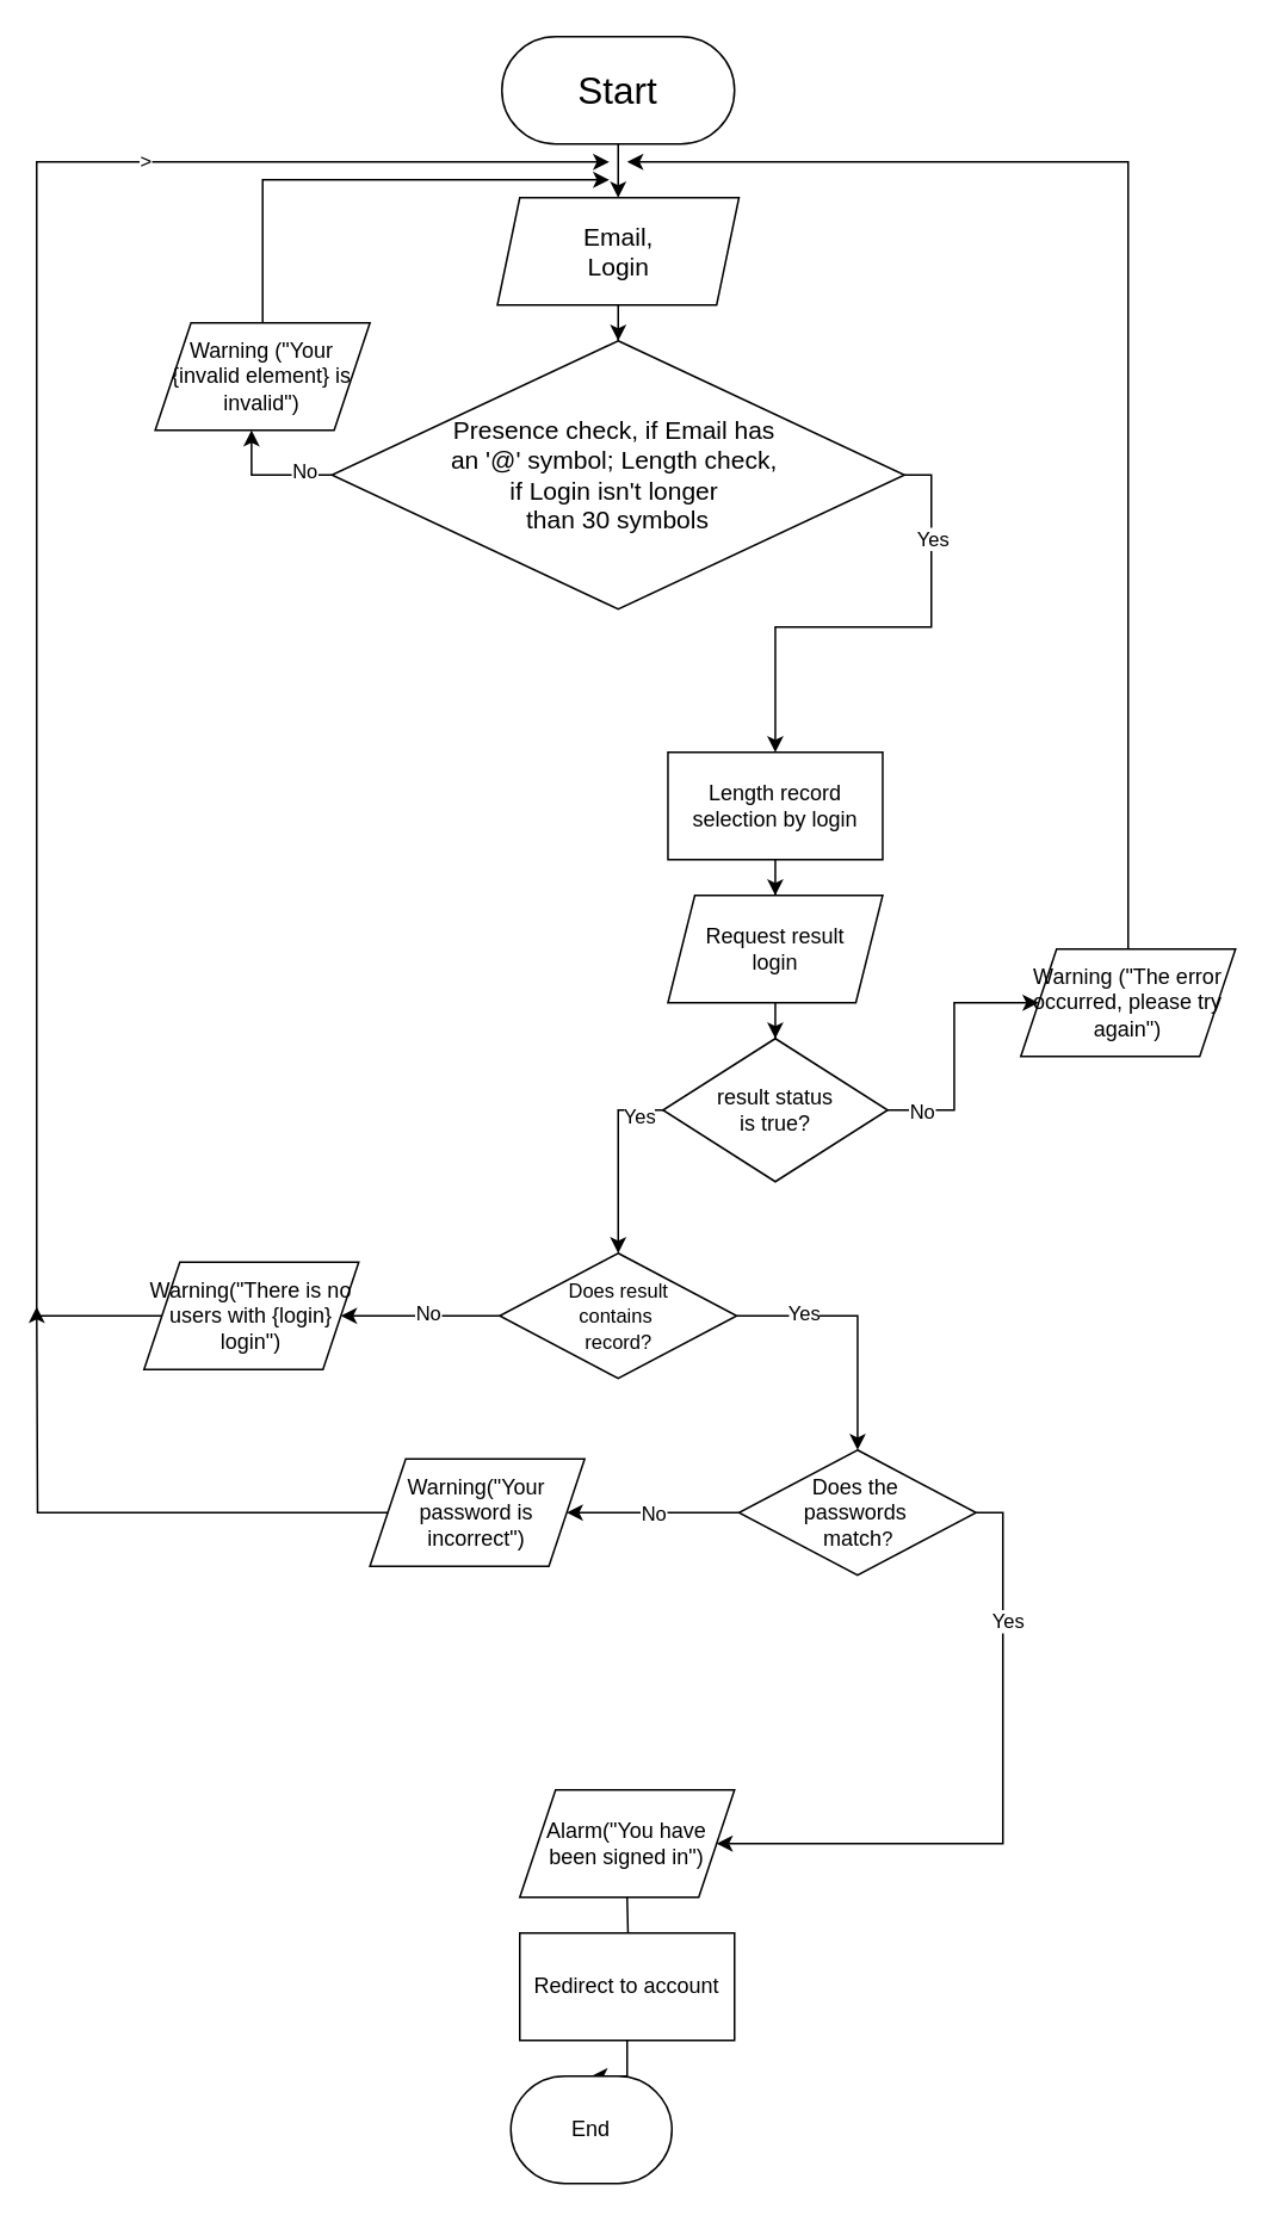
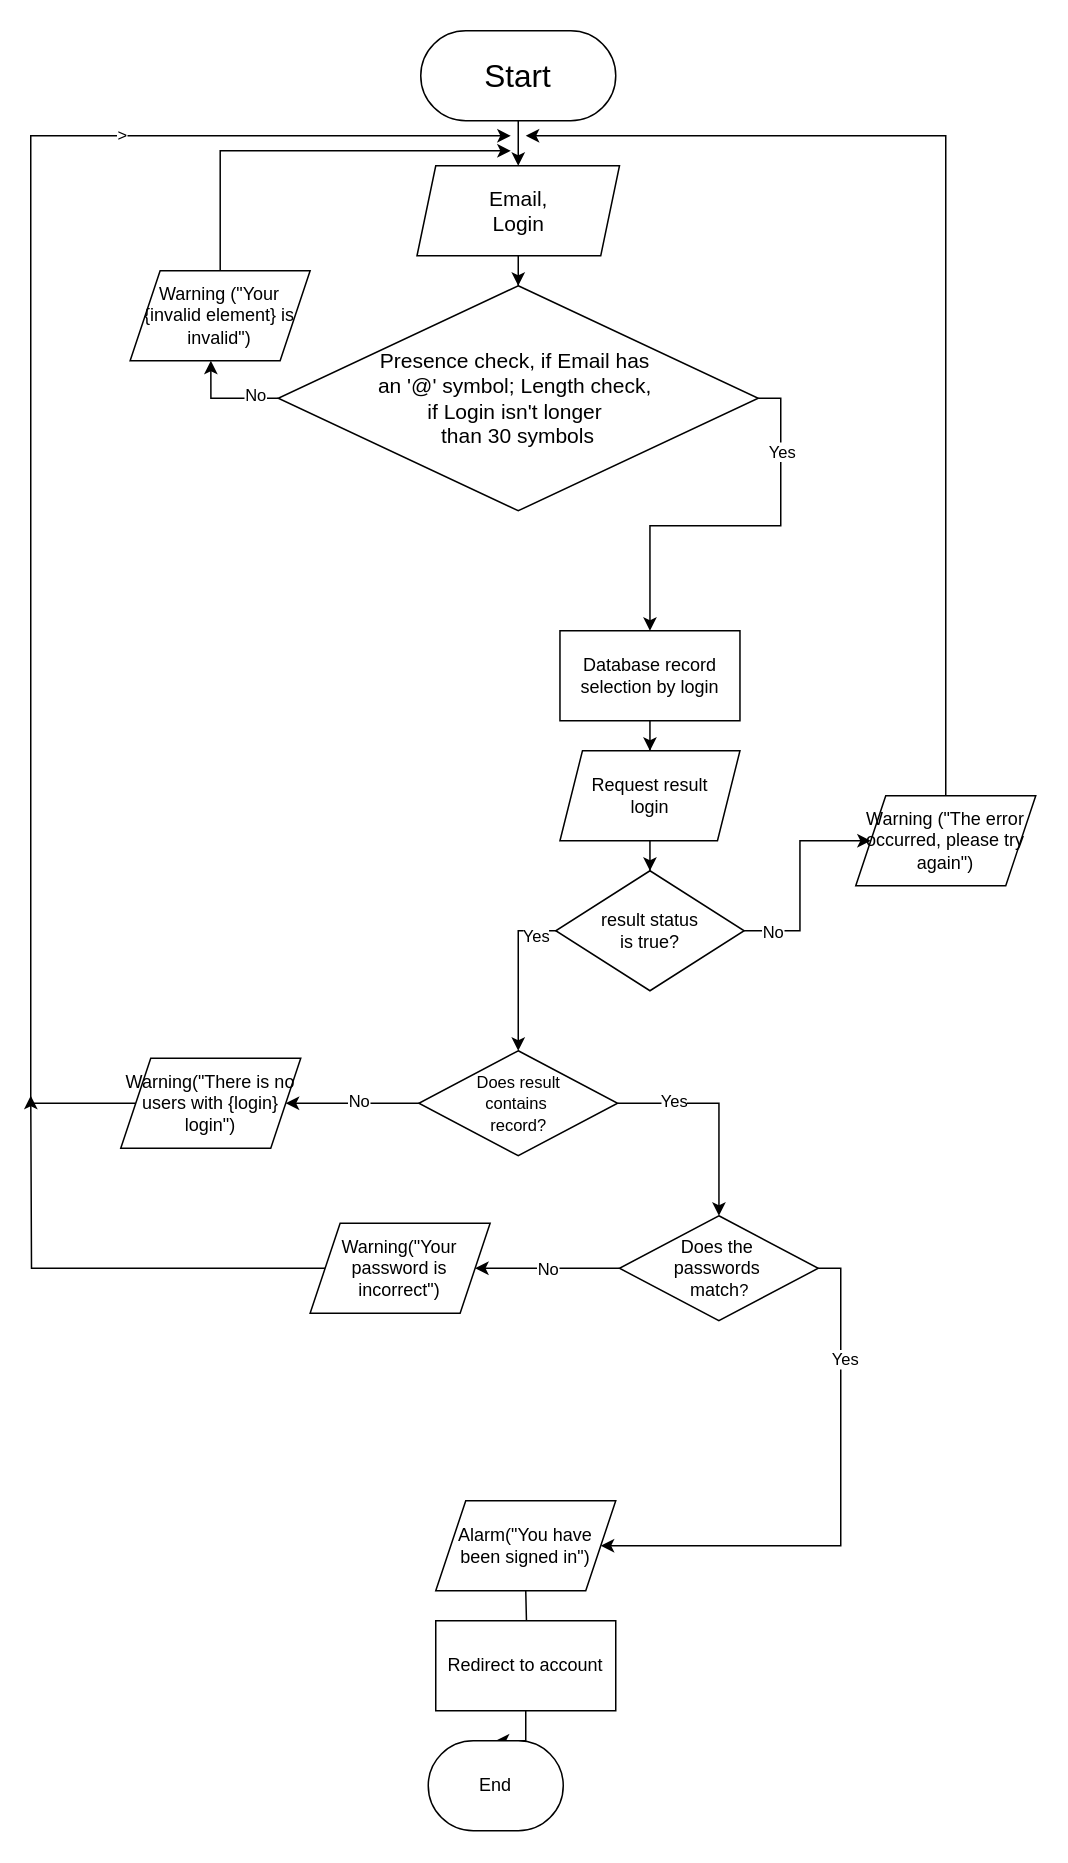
  <mxCell id="0" />
  <mxCell id="1" parent="0" />
  <mxCell id="2" style="edgeStyle=orthogonalEdgeStyle;rounded=0;orthogonalLoop=1;jettySize=auto;html=1;entryX=0.5;entryY=0;entryDx=0;entryDy=0;" parent="1" source="3" target="5" edge="1"><mxGeometry relative="1" as="geometry" /></mxCell>
  <mxCell id="3" value="&lt;font style=&quot;font-size: 21px;&quot;&gt;Start&lt;/font&gt;" style="rounded=1;whiteSpace=wrap;html=1;glass=0;shadow=0;arcSize=50;" parent="1" vertex="1"><mxGeometry x="280" y="20" width="130" height="60" as="geometry" /></mxCell>
  <mxCell id="4" value="" style="edgeStyle=orthogonalEdgeStyle;rounded=0;orthogonalLoop=1;jettySize=auto;html=1;entryX=0.5;entryY=0;entryDx=0;entryDy=0;" parent="1" source="5" target="20" edge="1"><mxGeometry relative="1" as="geometry"><mxPoint x="345" y="180" as="targetPoint" /><Array as="points" /></mxGeometry></mxCell>
  <mxCell id="5" value="&lt;div&gt;&lt;font style=&quot;font-size: 14px;&quot;&gt;Email,&lt;/font&gt;&lt;/div&gt;&lt;div&gt;&lt;font style=&quot;font-size: 14px;&quot;&gt;Login&lt;/font&gt;&lt;/div&gt;" style="shape=parallelogram;perimeter=parallelogramPerimeter;whiteSpace=wrap;html=1;fixedSize=1;size=12.5;" parent="1" vertex="1"><mxGeometry x="277.5" y="110" width="135" height="60" as="geometry" /></mxCell>
  <mxCell id="6" value="" style="edgeStyle=orthogonalEdgeStyle;rounded=0;orthogonalLoop=1;jettySize=auto;html=1;" parent="1" source="7" target="9" edge="1"><mxGeometry relative="1" as="geometry" /></mxCell>
- <mxCell id="7" value="Length record selection by login" style="whiteSpace=wrap;html=1;" parent="1" vertex="1"><mxGeometry x="372.81" y="420" width="120" height="60" as="geometry" /></mxCell>
+ <mxCell id="7" value="Database record selection by login" style="whiteSpace=wrap;html=1;" parent="1" vertex="1"><mxGeometry x="372.81" y="420" width="120" height="60" as="geometry" /></mxCell>
  <mxCell id="8" value="" style="edgeStyle=orthogonalEdgeStyle;rounded=0;orthogonalLoop=1;jettySize=auto;html=1;" parent="1" source="9" target="14" edge="1"><mxGeometry relative="1" as="geometry" /></mxCell>
  <mxCell id="9" value="&lt;div&gt;Request result&lt;/div&gt;&lt;div&gt;login&lt;br&gt;&lt;/div&gt;" style="shape=parallelogram;perimeter=parallelogramPerimeter;whiteSpace=wrap;html=1;fixedSize=1;size=15;" parent="1" vertex="1"><mxGeometry x="372.81" y="500" width="120" height="60" as="geometry" /></mxCell>
  <mxCell id="10" style="edgeStyle=orthogonalEdgeStyle;rounded=0;orthogonalLoop=1;jettySize=auto;html=1;entryX=0;entryY=0.5;entryDx=0;entryDy=0;" parent="1" source="14" target="39" edge="1"><mxGeometry relative="1" as="geometry"><mxPoint x="567.81" y="550" as="targetPoint" /></mxGeometry></mxCell>
  <mxCell id="11" value="&lt;div&gt;No&lt;/div&gt;" style="edgeLabel;html=1;align=center;verticalAlign=middle;resizable=0;points=[];" parent="10" vertex="1" connectable="0"><mxGeometry x="-0.734" relative="1" as="geometry"><mxPoint as="offset" /></mxGeometry></mxCell>
  <mxCell id="12" value="" style="edgeStyle=orthogonalEdgeStyle;rounded=0;orthogonalLoop=1;jettySize=auto;html=1;entryX=0.5;entryY=0;entryDx=0;entryDy=0;" parent="1" target="31" edge="1"><mxGeometry relative="1" as="geometry"><mxPoint x="390" y="620" as="sourcePoint" /><mxPoint x="345" y="690" as="targetPoint" /><Array as="points"><mxPoint x="345" y="620" /></Array></mxGeometry></mxCell>
  <mxCell id="13" value="Yes" style="edgeLabel;html=1;align=center;verticalAlign=middle;resizable=0;points=[];" parent="12" vertex="1" connectable="0"><mxGeometry x="-0.46" y="3" relative="1" as="geometry"><mxPoint as="offset" /></mxGeometry></mxCell>
  <mxCell id="14" value="result status &lt;br&gt;is true?" style="rhombus;whiteSpace=wrap;html=1;" parent="1" vertex="1"><mxGeometry x="370" y="580" width="125.62" height="80" as="geometry" /></mxCell>
  <mxCell id="15" style="edgeStyle=orthogonalEdgeStyle;rounded=0;orthogonalLoop=1;jettySize=auto;html=1;exitX=0.5;exitY=0;exitDx=0;exitDy=0;" parent="1" source="39" edge="1"><mxGeometry relative="1" as="geometry"><mxPoint x="350" y="90" as="targetPoint" /><Array as="points"><mxPoint x="630" y="90" /></Array><mxPoint x="630.059" y="520" as="sourcePoint" /></mxGeometry></mxCell>
  <mxCell id="16" style="edgeStyle=orthogonalEdgeStyle;rounded=0;orthogonalLoop=1;jettySize=auto;html=1;entryX=0.5;entryY=0;entryDx=0;entryDy=0;" parent="1" source="20" target="7" edge="1"><mxGeometry relative="1" as="geometry"><Array as="points"><mxPoint x="520" y="265" /><mxPoint x="520" y="350" /><mxPoint x="433" y="350" /></Array></mxGeometry></mxCell>
  <mxCell id="17" value="&lt;div&gt;Yes&lt;/div&gt;" style="edgeLabel;html=1;align=center;verticalAlign=middle;resizable=0;points=[];" parent="16" vertex="1" connectable="0"><mxGeometry x="-0.815" relative="1" as="geometry"><mxPoint y="26" as="offset" /></mxGeometry></mxCell>
  <mxCell id="18" style="edgeStyle=orthogonalEdgeStyle;rounded=0;orthogonalLoop=1;jettySize=auto;html=1;" parent="1" source="20" edge="1"><mxGeometry relative="1" as="geometry"><mxPoint x="140.059" y="240" as="targetPoint" /><Array as="points"><mxPoint x="140" y="265" /></Array></mxGeometry></mxCell>
  <mxCell id="19" value="&lt;div&gt;No&lt;/div&gt;" style="edgeLabel;html=1;align=center;verticalAlign=middle;resizable=0;points=[];" parent="18" vertex="1" connectable="0"><mxGeometry x="-0.528" y="-3" relative="1" as="geometry"><mxPoint as="offset" /></mxGeometry></mxCell>
  <mxCell id="20" value="&lt;div&gt;&lt;font style=&quot;font-size: 14px;&quot;&gt;Presence check, if Email has&amp;nbsp;&lt;/font&gt;&lt;/div&gt;&lt;div&gt;&lt;font style=&quot;font-size: 14px;&quot;&gt;an '@' symbol; Length check,&amp;nbsp;&lt;/font&gt;&lt;/div&gt;&lt;div&gt;&lt;font style=&quot;font-size: 14px;&quot;&gt;if Login isn't longer&amp;nbsp;&lt;/font&gt;&lt;/div&gt;&lt;div&gt;&lt;font style=&quot;font-size: 14px;&quot;&gt;than 30 symbols&lt;/font&gt;&lt;/div&gt;" style="rhombus;whiteSpace=wrap;html=1;rounded=0;overflow=visible;" parent="1" vertex="1"><mxGeometry x="185" y="190" width="320" height="150" as="geometry" /></mxCell>
  <mxCell id="21" value="" style="edgeStyle=orthogonalEdgeStyle;rounded=0;orthogonalLoop=1;jettySize=auto;html=1;" parent="1" target="23" edge="1"><mxGeometry relative="1" as="geometry"><mxPoint x="350" y="1060" as="sourcePoint" /></mxGeometry></mxCell>
  <mxCell id="22" style="edgeStyle=orthogonalEdgeStyle;rounded=0;orthogonalLoop=1;jettySize=auto;html=1;entryX=0.5;entryY=0;entryDx=0;entryDy=0;" parent="1" source="23" target="24" edge="1"><mxGeometry relative="1" as="geometry" /></mxCell>
  <mxCell id="23" value="Redirect to account" style="whiteSpace=wrap;html=1;" parent="1" vertex="1"><mxGeometry x="290" y="1080" width="120" height="60" as="geometry" /></mxCell>
  <mxCell id="24" value="End" style="rounded=1;whiteSpace=wrap;html=1;glass=0;shadow=0;arcSize=50;" parent="1" vertex="1"><mxGeometry x="285" y="1160" width="90" height="60" as="geometry" /></mxCell>
  <mxCell id="25" style="edgeStyle=orthogonalEdgeStyle;rounded=0;orthogonalLoop=1;jettySize=auto;html=1;exitX=0;exitY=0.5;exitDx=0;exitDy=0;" parent="1" source="38" edge="1"><mxGeometry relative="1" as="geometry"><mxPoint x="340" y="90" as="targetPoint" /><mxPoint x="72.5" y="735" as="sourcePoint" /><Array as="points"><mxPoint x="20" y="735" /><mxPoint x="20" y="90" /></Array></mxGeometry></mxCell>
  <mxCell id="26" value="&amp;gt;" style="edgeLabel;html=1;align=center;verticalAlign=middle;resizable=0;points=[];" parent="25" vertex="1" connectable="0"><mxGeometry x="0.498" y="1" relative="1" as="geometry"><mxPoint as="offset" /></mxGeometry></mxCell>
  <mxCell id="27" value="" style="edgeStyle=orthogonalEdgeStyle;rounded=0;orthogonalLoop=1;jettySize=auto;html=1;entryX=1;entryY=0.5;entryDx=0;entryDy=0;" parent="1" source="31" target="38" edge="1"><mxGeometry relative="1" as="geometry"><mxPoint x="192.5" y="735" as="targetPoint" /></mxGeometry></mxCell>
  <mxCell id="28" value="No" style="edgeLabel;html=1;align=center;verticalAlign=middle;resizable=0;points=[];" parent="27" vertex="1" connectable="0"><mxGeometry x="-0.101" y="-2" relative="1" as="geometry"><mxPoint as="offset" /></mxGeometry></mxCell>
  <mxCell id="29" value="" style="edgeStyle=orthogonalEdgeStyle;rounded=0;orthogonalLoop=1;jettySize=auto;html=1;" parent="1" source="31" target="36" edge="1"><mxGeometry relative="1" as="geometry" /></mxCell>
  <mxCell id="30" value="Yes" style="edgeLabel;html=1;align=center;verticalAlign=middle;resizable=0;points=[];" parent="29" vertex="1" connectable="0"><mxGeometry x="-0.486" y="2" relative="1" as="geometry"><mxPoint as="offset" /></mxGeometry></mxCell>
  <mxCell id="31" value="&lt;div align=&quot;center&quot;&gt;&lt;font style=&quot;font-size: 11px;&quot;&gt;Does result&lt;/font&gt;&lt;br&gt;&lt;font style=&quot;font-size: 11px;&quot;&gt;contains&amp;nbsp;&lt;/font&gt;&lt;/div&gt;&lt;div align=&quot;center&quot;&gt;&lt;font style=&quot;font-size: 11px;&quot;&gt;record?&lt;/font&gt;&lt;/div&gt;" style="rhombus;whiteSpace=wrap;html=1;align=center;" parent="1" vertex="1"><mxGeometry x="278.75" y="700" width="132.5" height="70" as="geometry" /></mxCell>
  <mxCell id="32" value="" style="edgeStyle=orthogonalEdgeStyle;rounded=0;orthogonalLoop=1;jettySize=auto;html=1;entryX=1;entryY=0.5;entryDx=0;entryDy=0;" parent="1" source="36" target="42" edge="1"><mxGeometry relative="1" as="geometry"><mxPoint x="326.25" y="845" as="targetPoint" /></mxGeometry></mxCell>
  <mxCell id="33" value="No" style="edgeLabel;html=1;align=center;verticalAlign=middle;resizable=0;points=[];" parent="32" vertex="1" connectable="0"><mxGeometry x="-0.004" relative="1" as="geometry"><mxPoint as="offset" /></mxGeometry></mxCell>
  <mxCell id="34" style="edgeStyle=orthogonalEdgeStyle;rounded=0;orthogonalLoop=1;jettySize=auto;html=1;entryX=1;entryY=0.5;entryDx=0;entryDy=0;" parent="1" source="36" target="43" edge="1"><mxGeometry relative="1" as="geometry"><Array as="points"><mxPoint x="560" y="845" /><mxPoint x="560" y="1030" /></Array><mxPoint x="410" y="1030" as="targetPoint" /></mxGeometry></mxCell>
  <mxCell id="35" value="Yes" style="edgeLabel;html=1;align=center;verticalAlign=middle;resizable=0;points=[];" parent="34" vertex="1" connectable="0"><mxGeometry x="-0.585" y="2" relative="1" as="geometry"><mxPoint as="offset" /></mxGeometry></mxCell>
  <mxCell id="36" value="&lt;div align=&quot;center&quot;&gt;Does the&amp;nbsp;&lt;/div&gt;&lt;div align=&quot;center&quot;&gt;passwords&amp;nbsp;&lt;/div&gt;&lt;div align=&quot;center&quot;&gt;match&lt;font style=&quot;font-size: 11px;&quot;&gt;?&lt;/font&gt;&lt;/div&gt;" style="rhombus;whiteSpace=wrap;html=1;align=center;" parent="1" vertex="1"><mxGeometry x="412.5" y="810" width="132.5" height="70" as="geometry" /></mxCell>
  <mxCell id="37" style="edgeStyle=orthogonalEdgeStyle;rounded=0;orthogonalLoop=1;jettySize=auto;html=1;exitX=0;exitY=0.5;exitDx=0;exitDy=0;" parent="1" source="42" edge="1"><mxGeometry relative="1" as="geometry"><mxPoint x="20" y="730" as="targetPoint" /><mxPoint x="206.25" y="845.059" as="sourcePoint" /></mxGeometry></mxCell>
  <mxCell id="38" value="Warning(&quot;There is no users with {login} login&quot;)" style="shape=parallelogram;perimeter=parallelogramPerimeter;whiteSpace=wrap;html=1;fixedSize=1;" vertex="1" parent="1"><mxGeometry x="80" y="705" width="120" height="60" as="geometry" /></mxCell>
  <mxCell id="39" value="Warning (&quot;The error occurred, please try again&quot;)" style="shape=parallelogram;perimeter=parallelogramPerimeter;whiteSpace=wrap;html=1;fixedSize=1;" vertex="1" parent="1"><mxGeometry x="570" y="530" width="120" height="60" as="geometry" /></mxCell>
  <mxCell id="40" style="edgeStyle=orthogonalEdgeStyle;rounded=0;orthogonalLoop=1;jettySize=auto;html=1;" edge="1" parent="1" source="41"><mxGeometry relative="1" as="geometry"><mxPoint x="340" y="100" as="targetPoint" /><Array as="points"><mxPoint x="146" y="100" /></Array></mxGeometry></mxCell>
  <mxCell id="41" value="Warning (&quot;Your {invalid element} is invalid&quot;)" style="shape=parallelogram;perimeter=parallelogramPerimeter;whiteSpace=wrap;html=1;fixedSize=1;" vertex="1" parent="1"><mxGeometry x="86.25" y="180" width="120" height="60" as="geometry" /></mxCell>
  <mxCell id="42" value="Warning(&quot;Your password is incorrect&quot;)" style="shape=parallelogram;perimeter=parallelogramPerimeter;whiteSpace=wrap;html=1;fixedSize=1;" vertex="1" parent="1"><mxGeometry x="206.25" y="815" width="120" height="60" as="geometry" /></mxCell>
  <mxCell id="43" value="&lt;br&gt;Alarm(&quot;You have been signed in&quot;)&lt;div&gt;&lt;br/&gt;&lt;/div&gt;" style="shape=parallelogram;perimeter=parallelogramPerimeter;whiteSpace=wrap;html=1;fixedSize=1;" vertex="1" parent="1"><mxGeometry x="290" y="1000" width="120" height="60" as="geometry" /></mxCell>
